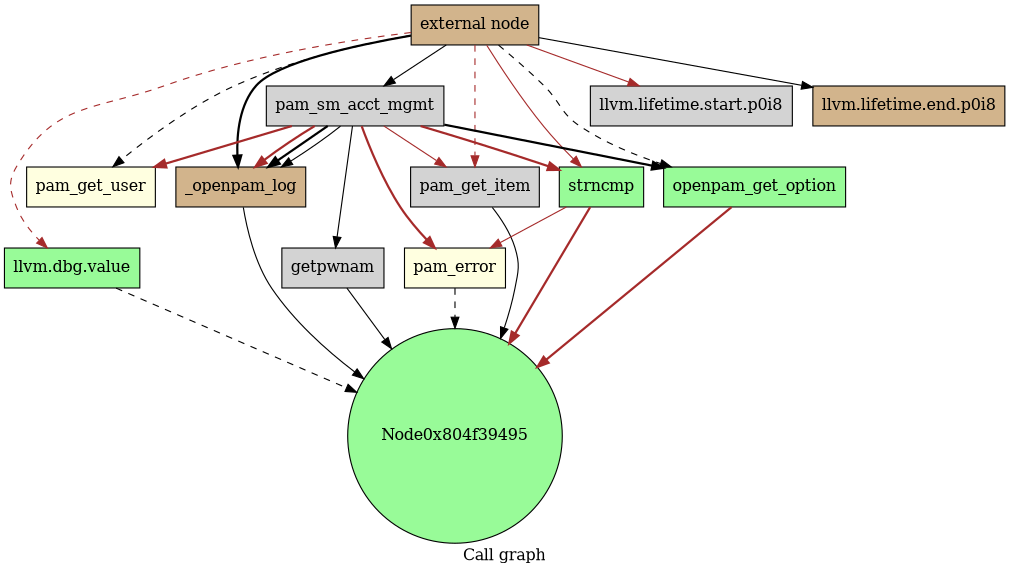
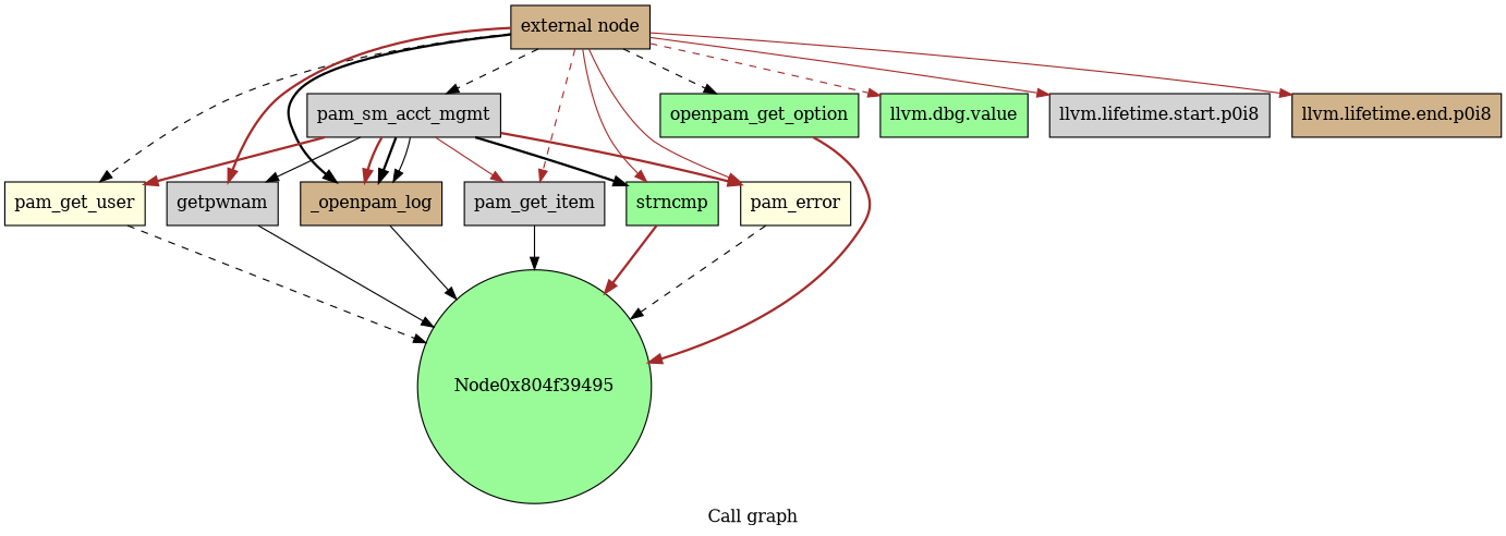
  digraph {
    label="Call graph"
    node [fillcolor=lightgrey shape=record style=filled]
    edge [color=black style=solid]
    n1 [fillcolor=tan label="{external node}"]
    n2 [label="{pam_sm_acct_mgmt}"]
    n3 [fillcolor=palegreen label="{llvm.dbg.value}"]
    n4 [label="{llvm.lifetime.start.p0i8}"]
    n5 [fillcolor=lightyellow label="{pam_get_user}"]
    n6 [label="{getpwnam}"]
    n7 [fillcolor=tan label="{_openpam_log}"]
    n8 [label="{pam_get_item}"]
    n9 [fillcolor=palegreen label="{strncmp}"]
    n10 [fillcolor=palegreen label="{openpam_get_option}"]
    n11 [fillcolor=lightyellow label="{pam_error}"]
    n12 [fillcolor=tan label="{llvm.lifetime.end.p0i8}"]
    n13 [fillcolor=palegreen label=Node0x804f39495 shape=circle]
-   n1 -> n2
+   n1 -> n2 [style=dashed]
    n1 -> n3 [color=brown style=dashed]
    n1 -> n4 [color=brown]
    n1 -> n5 [style=dashed]
+   n1 -> n6 [color=brown style=bold]
    n1 -> n7 [style=bold]
    n1 -> n8 [color=brown style=dashed]
    n1 -> n9 [color=brown]
    n1 -> n10 [style=dashed]
-   n9 -> n11 [color=brown]
-   n1 -> n12
+   n1 -> n11 [color=brown]
+   n1 -> n12 [color=brown]
    n2 -> n5 [color=brown style=bold]
    n2 -> n6
    n2 -> n7 [color=brown style=bold]
    n2 -> n7 [style=bold]
    n2 -> n7
    n2 -> n8 [color=brown]
-   n2 -> n9 [color=brown style=bold]
-   n2 -> n10 [style=bold]
+   n2 -> n9 [style=bold]
    n2 -> n11 [color=brown style=bold]
-   n3 -> n13 [style=dashed]
+   n5 -> n13 [style=dashed]
    n6 -> n13
    n7 -> n13
    n8 -> n13
    n9 -> n13 [color=brown style=bold]
    n10 -> n13 [color=brown style=bold]
    n11 -> n13 [style=dashed]
  }
